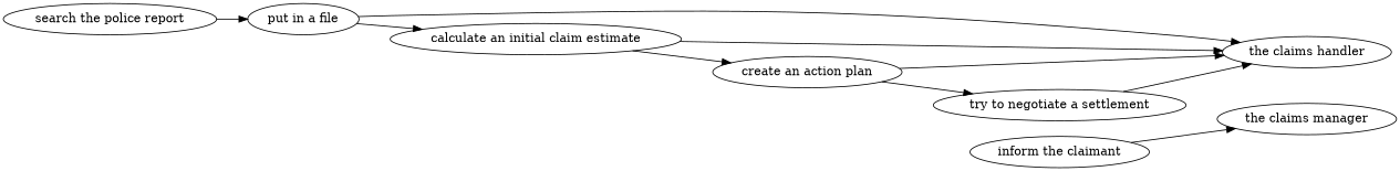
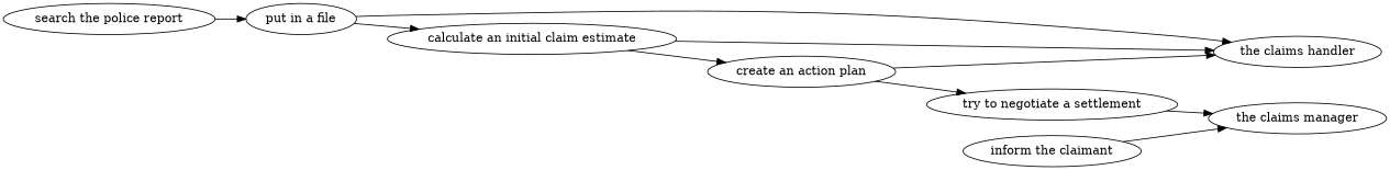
  strict digraph {
    rankdir=LR
    edge [attrs="{'type': 'actor performer', 'label': 'actor performer'}"]
    "search the police report" [attrs="{'type': 'Activity', 'label': 'search the police report'}"]
    "put in a file" [attrs="{'type': 'Activity', 'label': 'put in a file'}"]
    "calculate an initial claim estimate" [attrs="{'type': 'Activity', 'label': 'calculate an initial claim estimate'}"]
    "the claims handler" [attrs="{'type': 'Actor', 'label': 'the claims handler'}"]
    "create an action plan" [attrs="{'type': 'Activity', 'label': 'create an action plan'}"]
    "try to negotiate a settlement" [attrs="{'type': 'Activity', 'label': 'try to negotiate a settlement'}"]
    "the claims manager" [attrs="{'type': 'Actor', 'label': 'the claims manager'}"]
    "inform the claimant" [attrs="{'type': 'Activity', 'label': 'inform the claimant'}"]
    "search the police report" -> "put in a file" [attrs="{'type': 'flow', 'label': 'flow'}"]
    "put in a file" -> "calculate an initial claim estimate" [attrs="{'type': 'flow', 'label': 'flow'}"]
    "put in a file" -> "the claims handler"
    "calculate an initial claim estimate" -> "the claims handler"
    "calculate an initial claim estimate" -> "create an action plan" [attrs="{'type': 'flow', 'label': 'flow'}"]
    "create an action plan" -> "the claims handler"
    "create an action plan" -> "try to negotiate a settlement" [attrs="{'type': 'flow', 'label': 'flow'}"]
-   "try to negotiate a settlement" -> "the claims handler"
+   "try to negotiate a settlement" -> "the claims manager"
    "inform the claimant" -> "the claims manager"
  }
